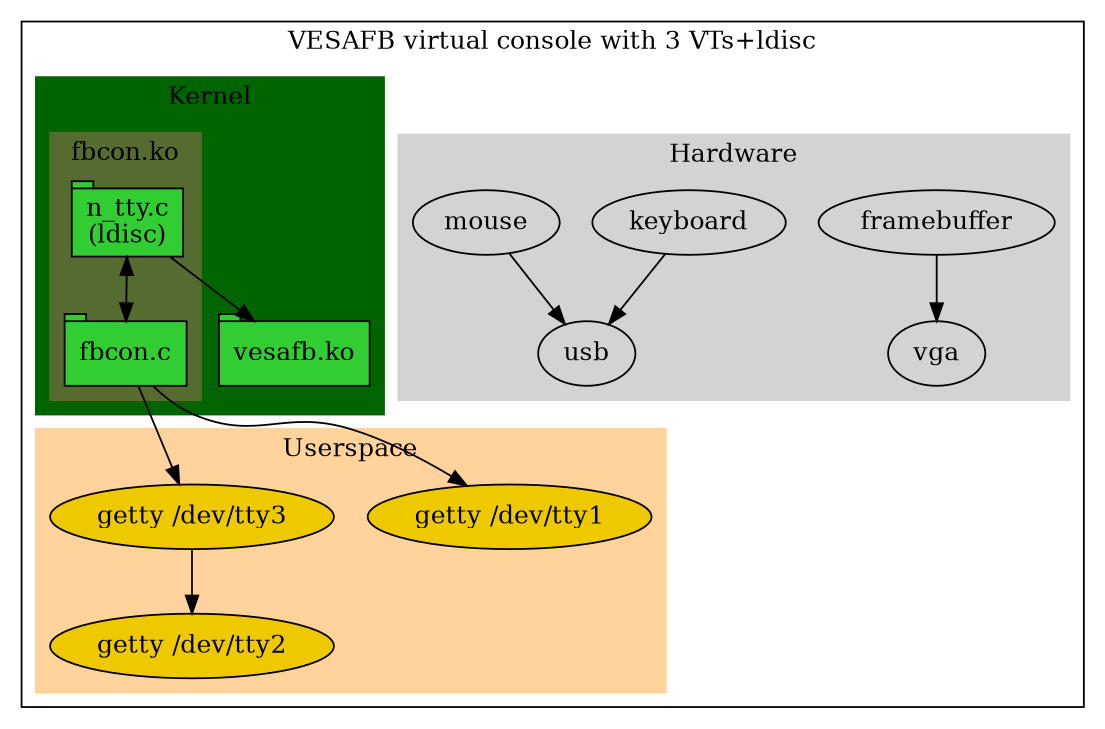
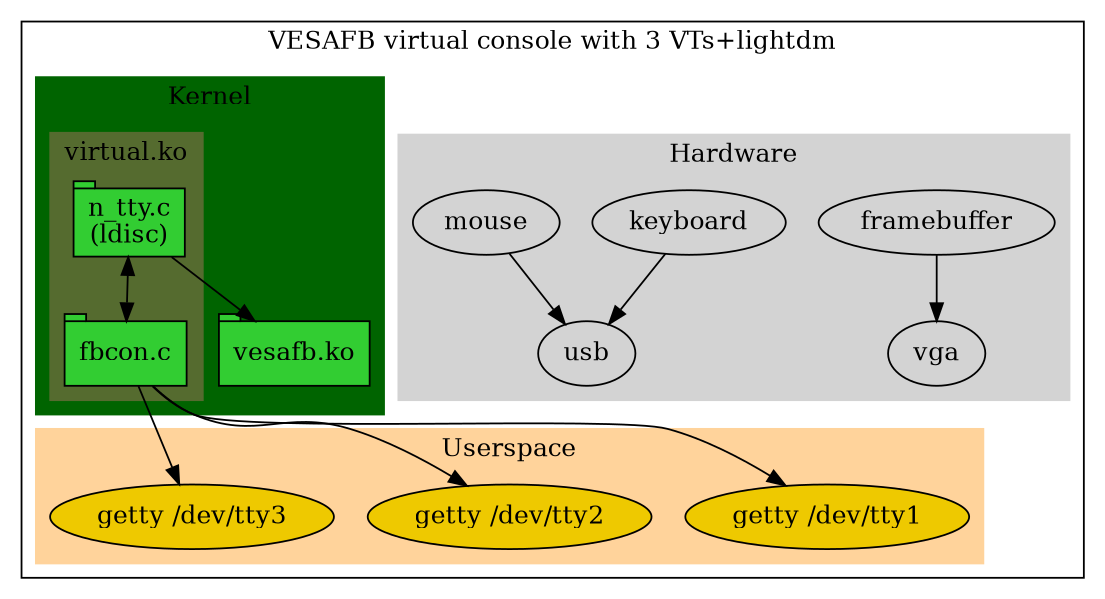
  digraph {
    newrank=true
    node [style=filled]
    vga [style=""]
    usb [style=""]
    framebuffer [style=""]
    keyboard [style=""]
    mouse [style=""]
    n6 [fillcolor=limegreen label="n_tty.c\n(ldisc)" shape=tab]
    n7 [fillcolor=limegreen label="fbcon.c" shape=tab]
    n8 [fillcolor=limegreen label="vesafb.ko" shape=tab]
    n9 [fillcolor=gold2 label="getty /dev/tty1" shape=ellipse]
    n10 [fillcolor=gold2 label="getty /dev/tty2" shape=ellipse]
    n11 [fillcolor=gold2 label="getty /dev/tty3" shape=ellipse]
    subgraph cluster_1 {
-     label="VESAFB virtual console with 3 VTs+ldisc"
+     label="VESAFB virtual console with 3 VTs+lightdm"
      subgraph cluster_2 {
        color=lightgrey
        label=Hardware
        style=filled
        framebuffer
        keyboard
        mouse
        subgraph sub_3 {
          color=lightgrey
          label=Hardware
          rank=same
          style=filled
          vga
          usb
        }
      }
      subgraph cluster_4 {
        color=darkgreen
        label=Kernel
        style=filled
        n8
        subgraph cluster_5 {
          color=darkolivegreen
-         label="fbcon.ko"
+         label="virtual.ko"
          style=filled
          n6
          n7
        }
      }
      subgraph cluster_6 {
        color=burlywood1
        label=Userspace
        style=filled
        n9
        n10
        n11
      }
    }
    framebuffer -> vga
    keyboard -> usb
    mouse -> usb
    n6 -> n7 [dir=both]
    n6 -> n8
    n7 -> n9
-   n11 -> n10
+   n7 -> n10
    n7 -> n11
  }
